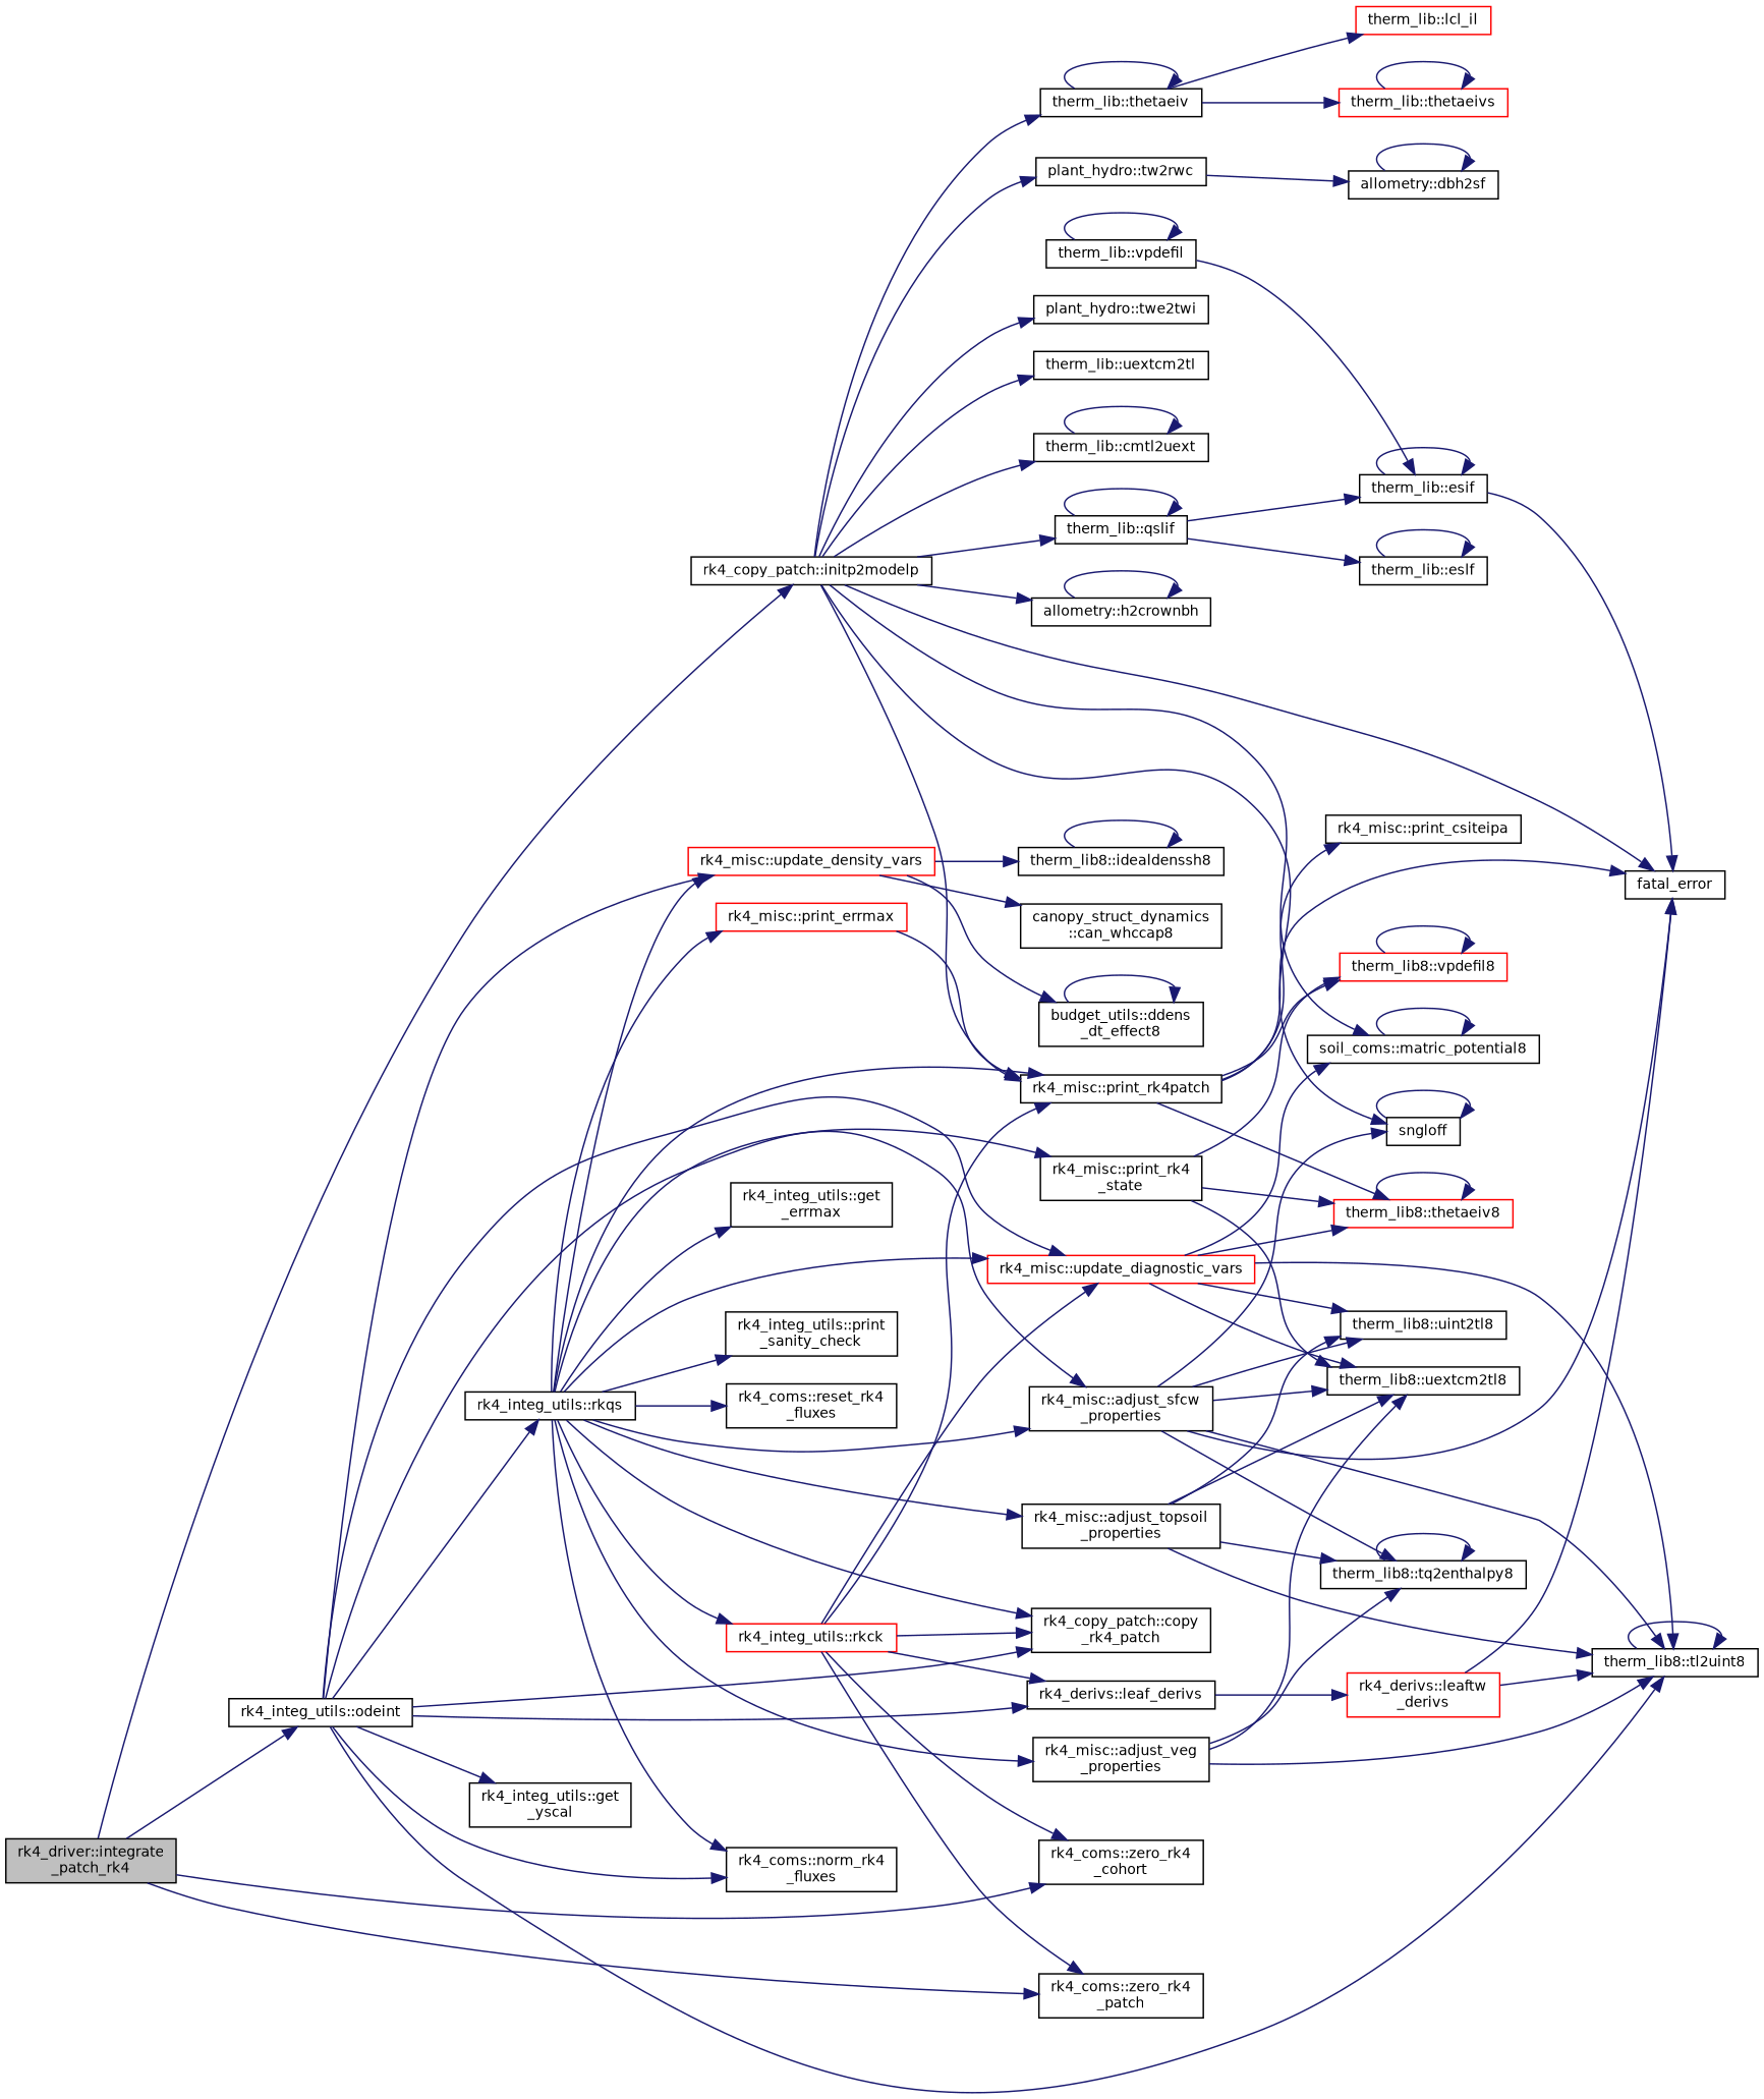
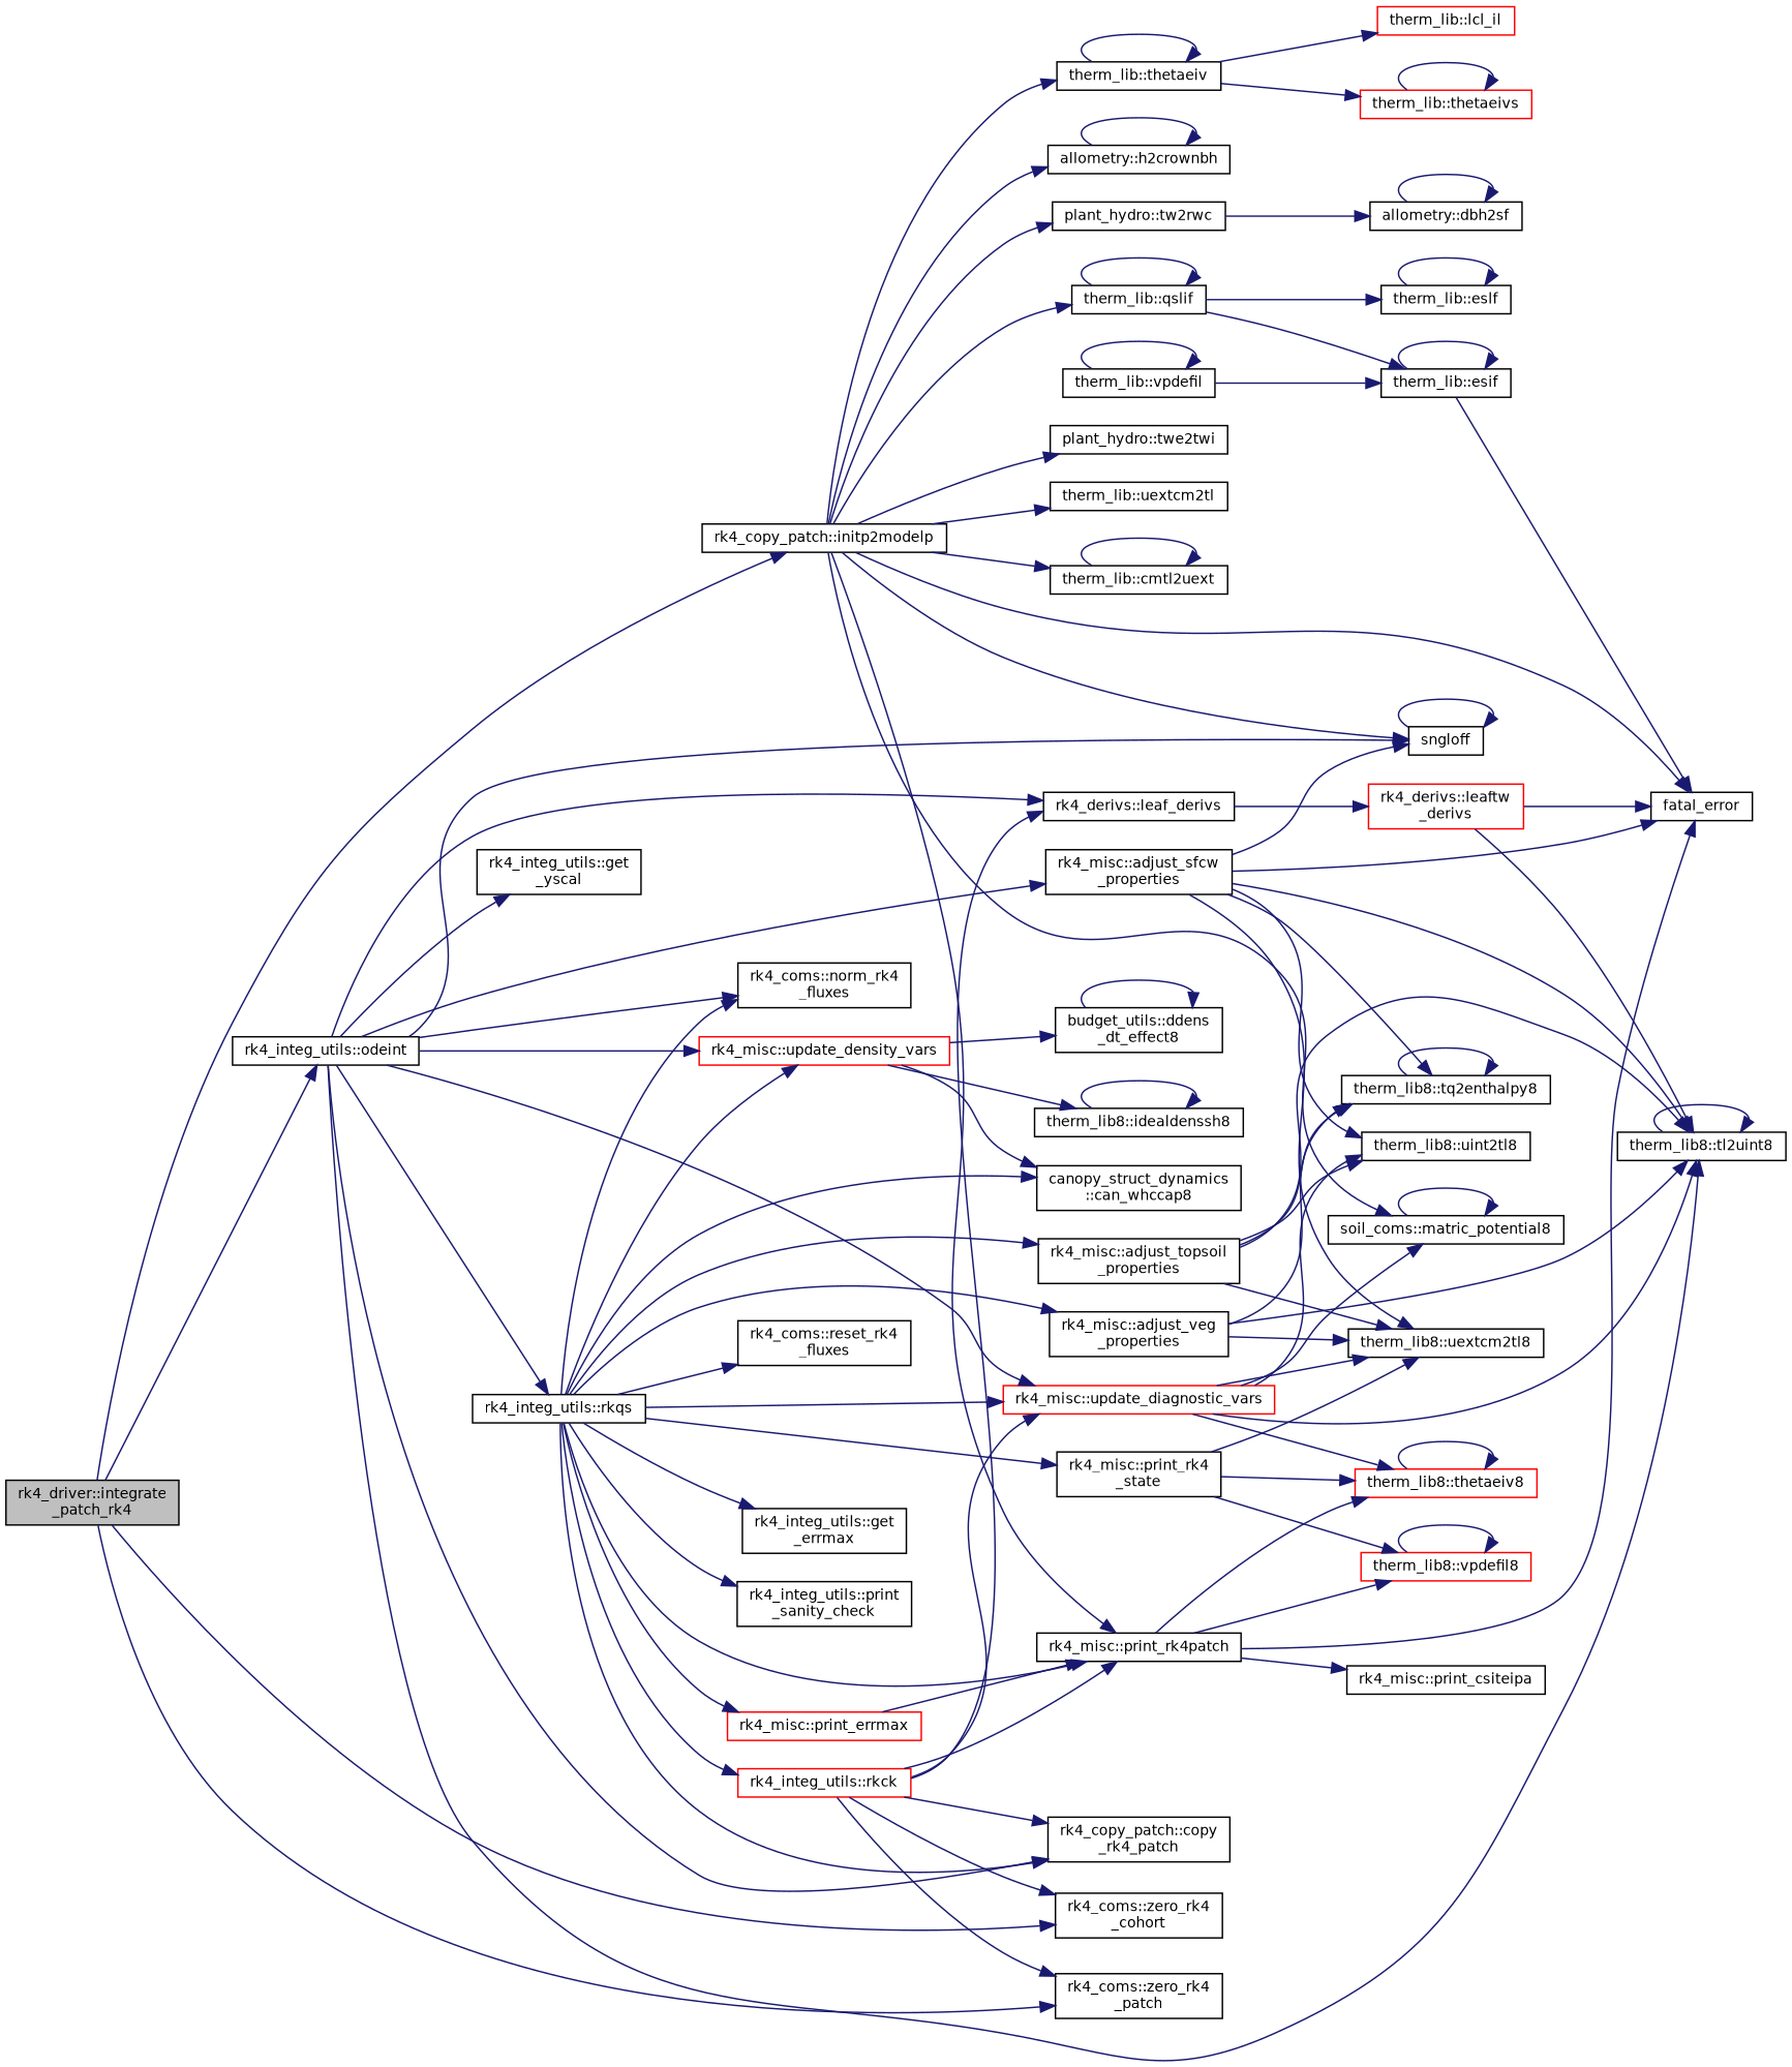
  digraph {
    rankdir=LR
    node [color=black fillcolor=white fontname=Helvetica fontsize=10 shape=record style=filled]
    edge [color=midnightblue fontname=Helvetica fontsize=10 labelfontname=Helvetica labelfontsize=10 style=solid]
    n1 [fillcolor=grey75 fontcolor=black height=0.2 label="rk4_driver::integrate\l_patch_rk4" width=0.4]
    n2 [height=0.2 label="rk4_copy_patch::initp2modelp" width=0.4]
    n3 [height=0.2 label="rk4_integ_utils::odeint" width=0.4]
    n4 [height=0.2 label="rk4_coms::zero_rk4\l_cohort" width=0.4]
    n5 [height=0.2 label="rk4_coms::zero_rk4\l_patch" width=0.4]
    n6 [height=0.2 label="therm_lib::cmtl2uext" width=0.4]
    n7 [height=0.2 label=fatal_error width=0.4]
    n8 [height=0.2 label="allometry::h2crownbh" width=0.4]
    n9 [height=0.2 label="soil_coms::matric_potential8" width=0.4]
    n10 [height=0.2 label="rk4_misc::print_rk4patch" width=0.4]
    n11 [height=0.2 label="therm_lib::qslif" width=0.4]
    n12 [height=0.2 label=sngloff width=0.4]
    n13 [height=0.2 label="therm_lib::thetaeiv" width=0.4]
    n14 [height=0.2 label="plant_hydro::tw2rwc" width=0.4]
    n15 [height=0.2 label="plant_hydro::twe2twi" width=0.4]
    n16 [height=0.2 label="therm_lib::uextcm2tl" width=0.4]
    n17 [height=0.2 label="rk4_misc::adjust_sfcw\l_properties" width=0.4]
    n18 [height=0.2 label="therm_lib8::tl2uint8" width=0.4]
    n19 [height=0.2 label="rk4_copy_patch::copy\l_rk4_patch" width=0.4]
    n20 [height=0.2 label="rk4_integ_utils::get\l_yscal" width=0.4]
    n21 [height=0.2 label="rk4_derivs::leaf_derivs" width=0.4]
    n22 [height=0.2 label="rk4_coms::norm_rk4\l_fluxes" width=0.4]
    n23 [height=0.2 label="rk4_integ_utils::rkqs" width=0.4]
    n24 [color=red height=0.2 label="rk4_misc::update_diagnostic_vars" width=0.4]
    n25 [color=red height=0.2 label="rk4_misc::update_density_vars" width=0.4]
    n26 [height=0.2 label="rk4_misc::print_csiteipa" width=0.4]
    n27 [color=red height=0.2 label="therm_lib8::thetaeiv8" width=0.4]
    n28 [color=red height=0.2 label="therm_lib8::vpdefil8" width=0.4]
    n29 [height=0.2 label="therm_lib::esif" width=0.4]
    n30 [height=0.2 label="therm_lib::eslf" width=0.4]
    n31 [color=red height=0.2 label="therm_lib::lcl_il" width=0.4]
    n32 [color=red height=0.2 label="therm_lib::thetaeivs" width=0.4]
    n33 [height=0.2 label="allometry::dbh2sf" width=0.4]
    n34 [height=0.2 label="therm_lib::vpdefil" width=0.4]
    n35 [height=0.2 label="therm_lib8::tq2enthalpy8" width=0.4]
    n36 [height=0.2 label="therm_lib8::uextcm2tl8" width=0.4]
    n37 [height=0.2 label="therm_lib8::uint2tl8" width=0.4]
    n38 [color=red height=0.2 label="rk4_derivs::leaftw\l_derivs" width=0.4]
    n39 [height=0.2 label="rk4_misc::adjust_topsoil\l_properties" width=0.4]
    n40 [height=0.2 label="rk4_misc::adjust_veg\l_properties" width=0.4]
    n41 [height=0.2 label="rk4_integ_utils::get\l_errmax" width=0.4]
    n42 [color=red height=0.2 label="rk4_misc::print_errmax" width=0.4]
    n43 [height=0.2 label="rk4_misc::print_rk4\l_state" width=0.4]
    n44 [height=0.2 label="rk4_integ_utils::print\l_sanity_check" width=0.4]
    n45 [height=0.2 label="rk4_coms::reset_rk4\l_fluxes" width=0.4]
    n46 [color=red height=0.2 label="rk4_integ_utils::rkck" width=0.4]
    n47 [height=0.2 label="canopy_struct_dynamics\l::can_whccap8" width=0.4]
    n48 [height=0.2 label="budget_utils::ddens\l_dt_effect8" width=0.4]
    n49 [height=0.2 label="therm_lib8::idealdenssh8" width=0.4]
    n1 -> n2
    n1 -> n3
    n1 -> n4
    n1 -> n5
    n2 -> n6
    n2 -> n7
    n2 -> n8
    n2 -> n9
    n2 -> n10
    n2 -> n11
    n2 -> n12
    n2 -> n13
    n2 -> n14
    n2 -> n15
    n2 -> n16
+   n3 -> n12
    n3 -> n17
    n3 -> n18
    n3 -> n19
    n3 -> n20
    n3 -> n21
    n3 -> n22
    n3 -> n23
    n3 -> n24
    n3 -> n25
    n6 -> n6
    n8 -> n8
    n9 -> n9
    n10 -> n7
    n10 -> n26
    n10 -> n27
    n10 -> n28
    n11 -> n11
    n11 -> n29
    n11 -> n30
    n12 -> n12
    n13 -> n13
    n13 -> n31
    n13 -> n32
    n14 -> n33
    n17 -> n7
    n17 -> n12
    n17 -> n18
    n17 -> n35
    n17 -> n36
    n17 -> n37
    n18 -> n18
    n21 -> n38
    n23 -> n10
-   n23 -> n17
+   n23 -> n47
    n23 -> n19
    n23 -> n22
    n23 -> n24
    n23 -> n25
    n23 -> n39
    n23 -> n40
    n23 -> n41
    n23 -> n42
    n23 -> n43
    n23 -> n44
    n23 -> n45
    n23 -> n46
    n24 -> n9
    n24 -> n18
    n24 -> n27
    n24 -> n36
    n24 -> n37
    n25 -> n47
    n25 -> n48
    n25 -> n49
    n27 -> n27
    n28 -> n28
    n29 -> n7
    n29 -> n29
    n30 -> n30
    n32 -> n32
    n33 -> n33
    n34 -> n29
    n34 -> n34
    n35 -> n35
    n38 -> n7
    n38 -> n18
    n39 -> n18
    n39 -> n35
    n39 -> n36
    n39 -> n37
    n40 -> n18
    n40 -> n35
    n40 -> n36
    n42 -> n10
    n43 -> n27
    n43 -> n28
    n43 -> n36
    n46 -> n4
    n46 -> n5
    n46 -> n10
    n46 -> n19
    n46 -> n21
    n46 -> n24
    n48 -> n48
    n49 -> n49
  }
